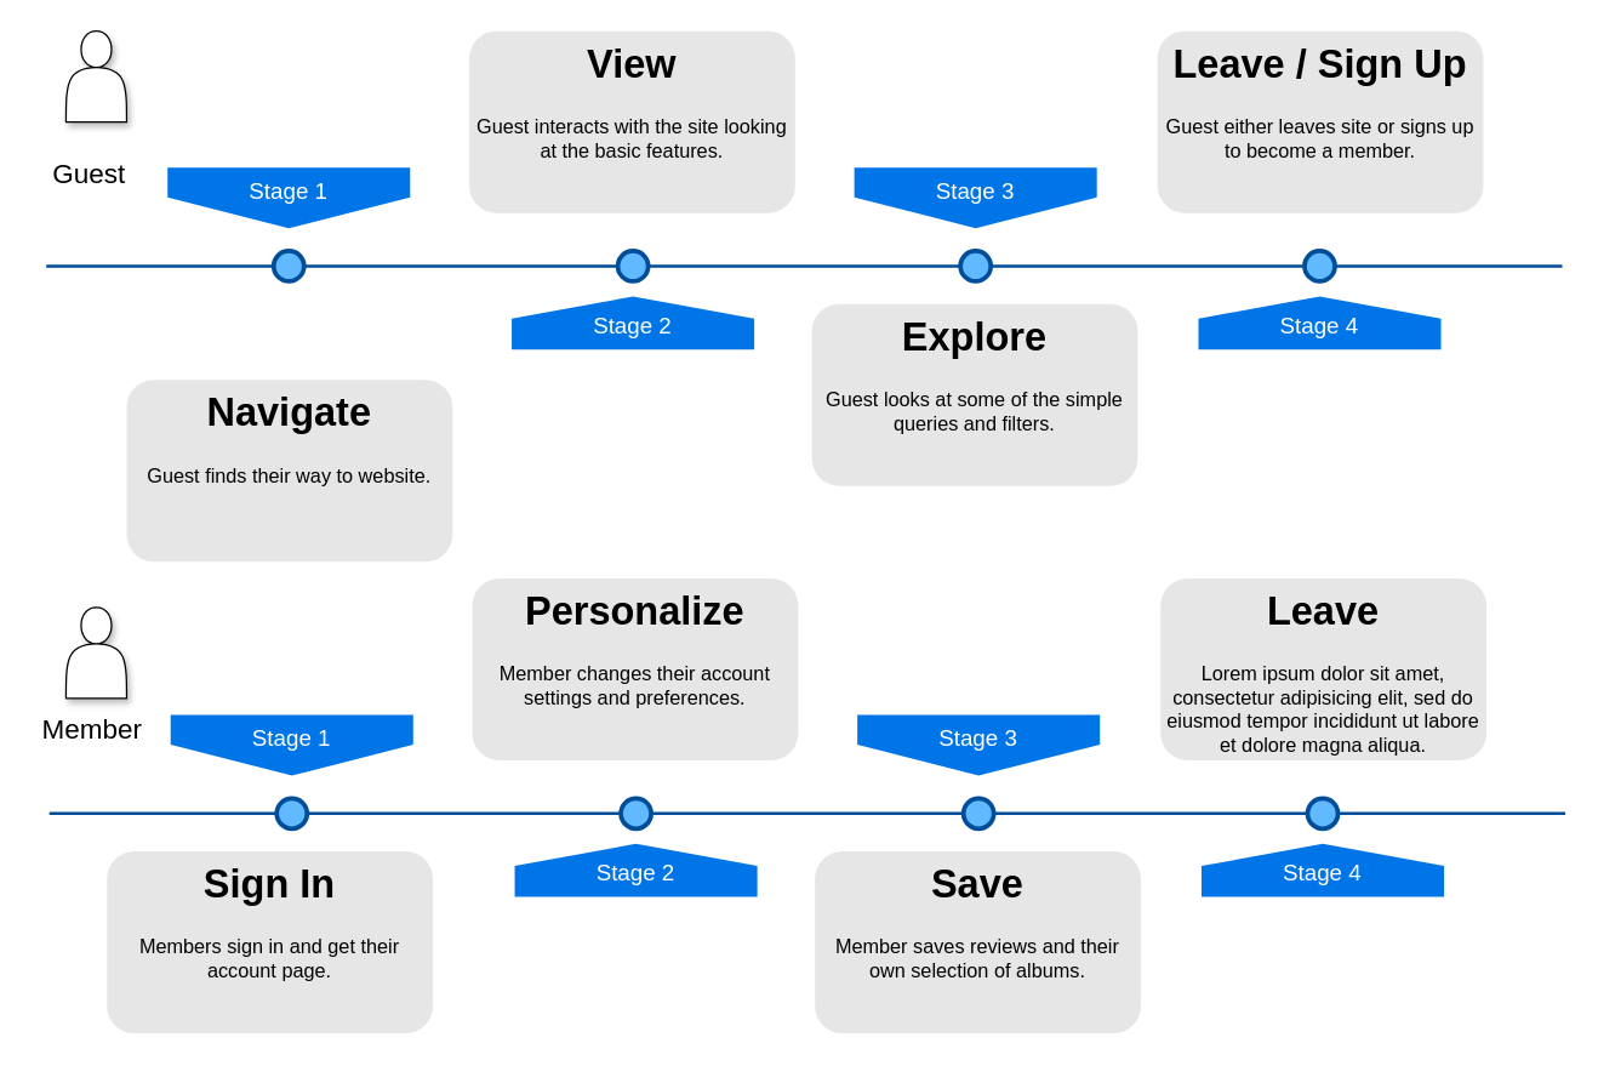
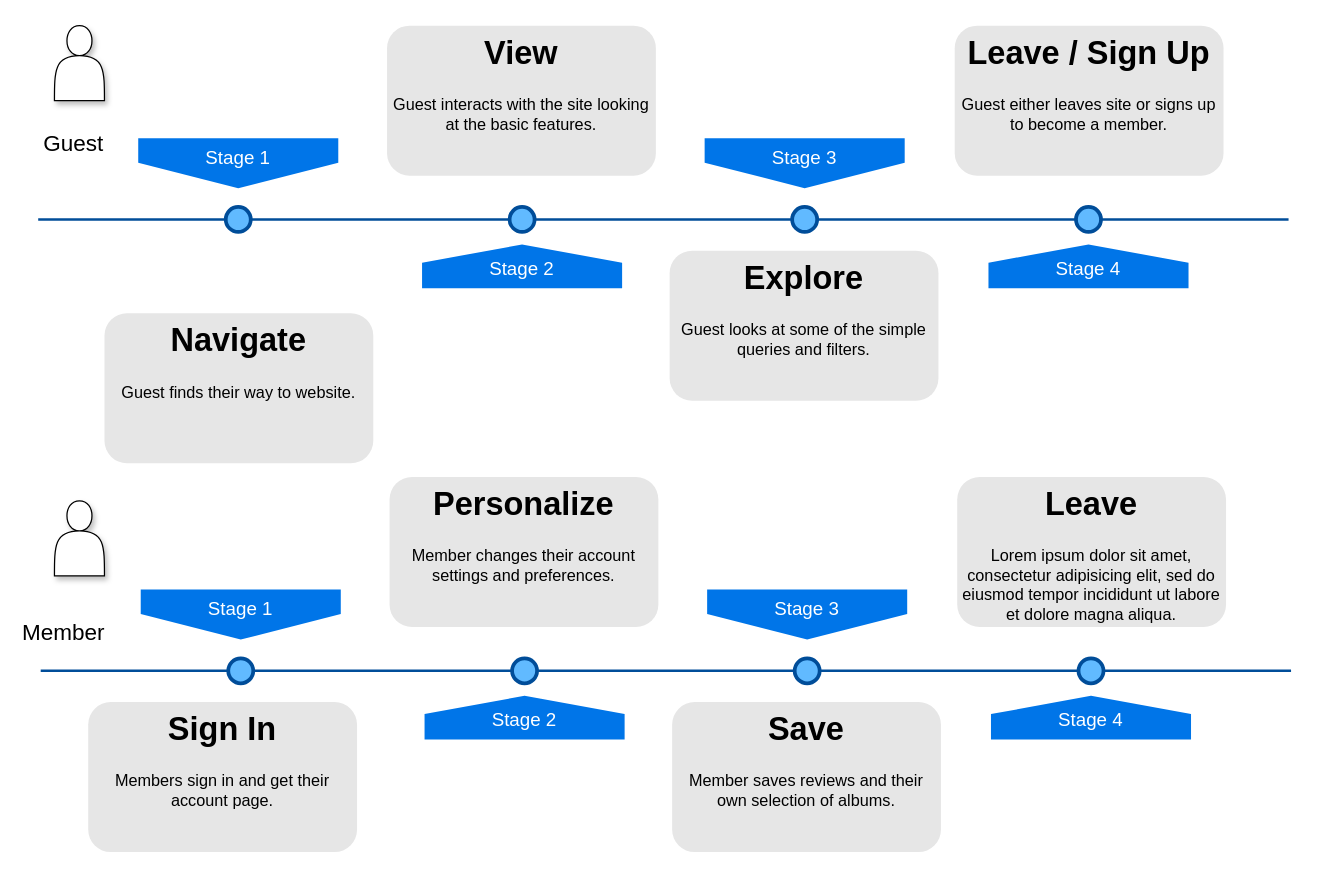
  <mxCell id="0" />
  <mxCell id="1" parent="0" />
  <mxCell id="2" value="" style="line;strokeWidth=2;html=1;fillColor=none;fontSize=28;fontColor=#004D99;strokeColor=#004D99;" parent="1" vertex="1"><mxGeometry x="30" y="170" width="1000" height="10" as="geometry" /></mxCell>
  <mxCell id="3" value="Stage 1" style="shape=offPageConnector;whiteSpace=wrap;html=1;fillColor=#0075E8;fontSize=15;fontColor=#FFFFFF;size=0.509;verticalAlign=top;strokeColor=none;" parent="1" vertex="1"><mxGeometry x="110" y="110" width="160" height="40" as="geometry" /></mxCell>
  <mxCell id="4" value="&lt;span&gt;Stage 3&lt;/span&gt;" style="shape=offPageConnector;whiteSpace=wrap;html=1;fillColor=#0075E8;fontSize=15;fontColor=#FFFFFF;size=0.509;verticalAlign=top;strokeColor=none;" parent="1" vertex="1"><mxGeometry x="563" y="110" width="160" height="40" as="geometry" /></mxCell>
  <mxCell id="5" value="&lt;span&gt;Stage 2&lt;/span&gt;" style="shape=offPageConnector;whiteSpace=wrap;html=1;fillColor=#0075E8;fontSize=15;fontColor=#FFFFFF;size=0.418;flipV=1;verticalAlign=bottom;strokeColor=none;spacingBottom=4;" parent="1" vertex="1"><mxGeometry x="337" y="195" width="160" height="35" as="geometry" /></mxCell>
  <mxCell id="6" value="&lt;span&gt;Stage 4&lt;/span&gt;" style="shape=offPageConnector;whiteSpace=wrap;html=1;fillColor=#0075E8;fontSize=15;fontColor=#FFFFFF;size=0.418;flipV=1;verticalAlign=bottom;strokeColor=none;spacingBottom=4;" parent="1" vertex="1"><mxGeometry x="790" y="195" width="160" height="35" as="geometry" /></mxCell>
  <mxCell id="7" value="" style="ellipse;whiteSpace=wrap;html=1;fillColor=#61BAFF;fontSize=28;fontColor=#004D99;strokeWidth=3;strokeColor=#004D99;" parent="1" vertex="1"><mxGeometry x="180" y="165" width="20" height="20" as="geometry" /></mxCell>
  <mxCell id="8" value="" style="ellipse;whiteSpace=wrap;html=1;fillColor=#61BAFF;fontSize=28;fontColor=#004D99;strokeWidth=3;strokeColor=#004D99;" parent="1" vertex="1"><mxGeometry x="407" y="165" width="20" height="20" as="geometry" /></mxCell>
  <mxCell id="9" value="" style="ellipse;whiteSpace=wrap;html=1;fillColor=#61BAFF;fontSize=28;fontColor=#004D99;strokeWidth=3;strokeColor=#004D99;" parent="1" vertex="1"><mxGeometry x="633" y="165" width="20" height="20" as="geometry" /></mxCell>
  <mxCell id="10" value="" style="ellipse;whiteSpace=wrap;html=1;fillColor=#61BAFF;fontSize=28;fontColor=#004D99;strokeWidth=3;strokeColor=#004D99;" parent="1" vertex="1"><mxGeometry x="860" y="165" width="20" height="20" as="geometry" /></mxCell>
  <mxCell id="11" value="&lt;h1&gt;Navigate&lt;/h1&gt;&lt;p&gt;Guest finds their way to website.&lt;/p&gt;" style="text;html=1;spacing=5;spacingTop=-20;whiteSpace=wrap;overflow=hidden;strokeColor=none;strokeWidth=3;fillColor=#E6E6E6;fontSize=13;fontColor=#000000;align=center;rounded=1;" parent="1" vertex="1"><mxGeometry x="83" y="250" width="215" height="120" as="geometry" /></mxCell>
  <mxCell id="12" value="&lt;h1&gt;View&lt;/h1&gt;&lt;p&gt;Guest interacts with the site looking at the basic features.&lt;/p&gt;" style="text;html=1;spacing=5;spacingTop=-20;whiteSpace=wrap;overflow=hidden;strokeColor=none;strokeWidth=3;fillColor=#E6E6E6;fontSize=13;fontColor=#000000;align=center;rounded=1;" parent="1" vertex="1"><mxGeometry x="309" y="20" width="215" height="120" as="geometry" /></mxCell>
  <mxCell id="13" value="&lt;h1&gt;Explore&lt;/h1&gt;&lt;p&gt;Guest looks at some of the simple queries and filters.&lt;/p&gt;" style="text;html=1;spacing=5;spacingTop=-20;whiteSpace=wrap;overflow=hidden;strokeColor=none;strokeWidth=3;fillColor=#E6E6E6;fontSize=13;fontColor=#000000;align=center;rounded=1;" parent="1" vertex="1"><mxGeometry x="535" y="200" width="215" height="120" as="geometry" /></mxCell>
  <mxCell id="14" value="&lt;h1&gt;Leave / Sign Up&lt;/h1&gt;&lt;p&gt;Guest either leaves site or signs up to become a member.&lt;/p&gt;" style="text;html=1;spacing=5;spacingTop=-20;whiteSpace=wrap;overflow=hidden;strokeColor=none;strokeWidth=3;fillColor=#E6E6E6;fontSize=13;fontColor=#000000;align=center;rounded=1;" parent="1" vertex="1"><mxGeometry x="763" y="20" width="215" height="120" as="geometry" /></mxCell>
  <mxCell id="15" value="" style="shape=actor;whiteSpace=wrap;html=1;shadow=1;" vertex="1" parent="1"><mxGeometry x="43" y="20" width="40" height="60" as="geometry" /></mxCell>
  <mxCell id="16" value="" style="line;strokeWidth=2;html=1;fillColor=none;fontSize=28;fontColor=#004D99;strokeColor=#004D99;" vertex="1" parent="1"><mxGeometry x="32" y="531" width="1000" height="10" as="geometry" /></mxCell>
  <mxCell id="17" value="Stage 1" style="shape=offPageConnector;whiteSpace=wrap;html=1;fillColor=#0075E8;fontSize=15;fontColor=#FFFFFF;size=0.509;verticalAlign=top;strokeColor=none;" vertex="1" parent="1"><mxGeometry x="112" y="471" width="160" height="40" as="geometry" /></mxCell>
  <mxCell id="18" value="&lt;span&gt;Stage 3&lt;/span&gt;" style="shape=offPageConnector;whiteSpace=wrap;html=1;fillColor=#0075E8;fontSize=15;fontColor=#FFFFFF;size=0.509;verticalAlign=top;strokeColor=none;" vertex="1" parent="1"><mxGeometry x="565" y="471" width="160" height="40" as="geometry" /></mxCell>
  <mxCell id="19" value="&lt;span&gt;Stage 2&lt;/span&gt;" style="shape=offPageConnector;whiteSpace=wrap;html=1;fillColor=#0075E8;fontSize=15;fontColor=#FFFFFF;size=0.418;flipV=1;verticalAlign=bottom;strokeColor=none;spacingBottom=4;" vertex="1" parent="1"><mxGeometry x="339" y="556" width="160" height="35" as="geometry" /></mxCell>
  <mxCell id="20" value="&lt;span&gt;Stage 4&lt;/span&gt;" style="shape=offPageConnector;whiteSpace=wrap;html=1;fillColor=#0075E8;fontSize=15;fontColor=#FFFFFF;size=0.418;flipV=1;verticalAlign=bottom;strokeColor=none;spacingBottom=4;" vertex="1" parent="1"><mxGeometry x="792" y="556" width="160" height="35" as="geometry" /></mxCell>
  <mxCell id="21" value="" style="ellipse;whiteSpace=wrap;html=1;fillColor=#61BAFF;fontSize=28;fontColor=#004D99;strokeWidth=3;strokeColor=#004D99;" vertex="1" parent="1"><mxGeometry x="182" y="526" width="20" height="20" as="geometry" /></mxCell>
  <mxCell id="22" value="" style="ellipse;whiteSpace=wrap;html=1;fillColor=#61BAFF;fontSize=28;fontColor=#004D99;strokeWidth=3;strokeColor=#004D99;" vertex="1" parent="1"><mxGeometry x="409" y="526" width="20" height="20" as="geometry" /></mxCell>
  <mxCell id="23" value="" style="ellipse;whiteSpace=wrap;html=1;fillColor=#61BAFF;fontSize=28;fontColor=#004D99;strokeWidth=3;strokeColor=#004D99;" vertex="1" parent="1"><mxGeometry x="635" y="526" width="20" height="20" as="geometry" /></mxCell>
  <mxCell id="24" value="" style="ellipse;whiteSpace=wrap;html=1;fillColor=#61BAFF;fontSize=28;fontColor=#004D99;strokeWidth=3;strokeColor=#004D99;" vertex="1" parent="1"><mxGeometry x="862" y="526" width="20" height="20" as="geometry" /></mxCell>
  <mxCell id="25" value="&lt;h1&gt;Sign In&lt;/h1&gt;&lt;p&gt;Members sign in and get their account page.&lt;/p&gt;" style="text;html=1;spacing=5;spacingTop=-20;whiteSpace=wrap;overflow=hidden;strokeColor=none;strokeWidth=3;fillColor=#E6E6E6;fontSize=13;fontColor=#000000;align=center;rounded=1;" vertex="1" parent="1"><mxGeometry x="70" y="561" width="215" height="120" as="geometry" /></mxCell>
  <mxCell id="26" value="&lt;h1&gt;Personalize&lt;/h1&gt;&lt;p&gt;Member changes their account settings and preferences.&lt;/p&gt;" style="text;html=1;spacing=5;spacingTop=-20;whiteSpace=wrap;overflow=hidden;strokeColor=none;strokeWidth=3;fillColor=#E6E6E6;fontSize=13;fontColor=#000000;align=center;rounded=1;" vertex="1" parent="1"><mxGeometry x="311" y="381" width="215" height="120" as="geometry" /></mxCell>
  <mxCell id="27" value="&lt;h1&gt;Save&lt;/h1&gt;&lt;p&gt;Member saves reviews and their own selection of albums.&lt;/p&gt;" style="text;html=1;spacing=5;spacingTop=-20;whiteSpace=wrap;overflow=hidden;strokeColor=none;strokeWidth=3;fillColor=#E6E6E6;fontSize=13;fontColor=#000000;align=center;rounded=1;" vertex="1" parent="1"><mxGeometry x="537" y="561" width="215" height="120" as="geometry" /></mxCell>
  <mxCell id="28" value="&lt;h1&gt;Leave&lt;/h1&gt;&lt;p&gt;Lorem ipsum dolor sit amet, consectetur adipisicing elit, sed do eiusmod tempor incididunt ut labore et dolore magna aliqua.&lt;/p&gt;" style="text;html=1;spacing=5;spacingTop=-20;whiteSpace=wrap;overflow=hidden;strokeColor=none;strokeWidth=3;fillColor=#E6E6E6;fontSize=13;fontColor=#000000;align=center;rounded=1;" vertex="1" parent="1"><mxGeometry x="765" y="381" width="215" height="120" as="geometry" /></mxCell>
  <mxCell id="29" value="" style="shape=actor;whiteSpace=wrap;html=1;shadow=1;" vertex="1" parent="1"><mxGeometry x="43" y="400" width="40" height="60" as="geometry" /></mxCell>
  <mxCell id="30" value="&lt;font style=&quot;font-size: 18px&quot;&gt;Guest&lt;/font&gt;" style="text;html=1;resizable=0;autosize=1;align=center;verticalAlign=middle;points=[];fillColor=none;strokeColor=none;rounded=0;shadow=1;" vertex="1" parent="1"><mxGeometry x="28" y="105" width="60" height="20" as="geometry" /></mxCell>
- <mxCell id="31" value="&lt;font style=&quot;font-size: 18px&quot;&gt;Member&lt;/font&gt;" style="text;html=1;resizable=0;autosize=1;align=center;verticalAlign=middle;points=[];fillColor=none;strokeColor=none;rounded=0;shadow=1;" vertex="1" parent="1"><mxGeometry x="20" y="471" width="80" height="20" as="geometry" /></mxCell>
+ <mxCell id="31" value="&lt;font style=&quot;font-size: 18px&quot;&gt;Member&lt;/font&gt;" style="text;html=1;resizable=0;autosize=1;align=center;verticalAlign=middle;points=[];fillColor=none;strokeColor=none;rounded=0;shadow=1;" vertex="1" parent="1"><mxGeometry x="10" y="496" width="80" height="20" as="geometry" /></mxCell>
